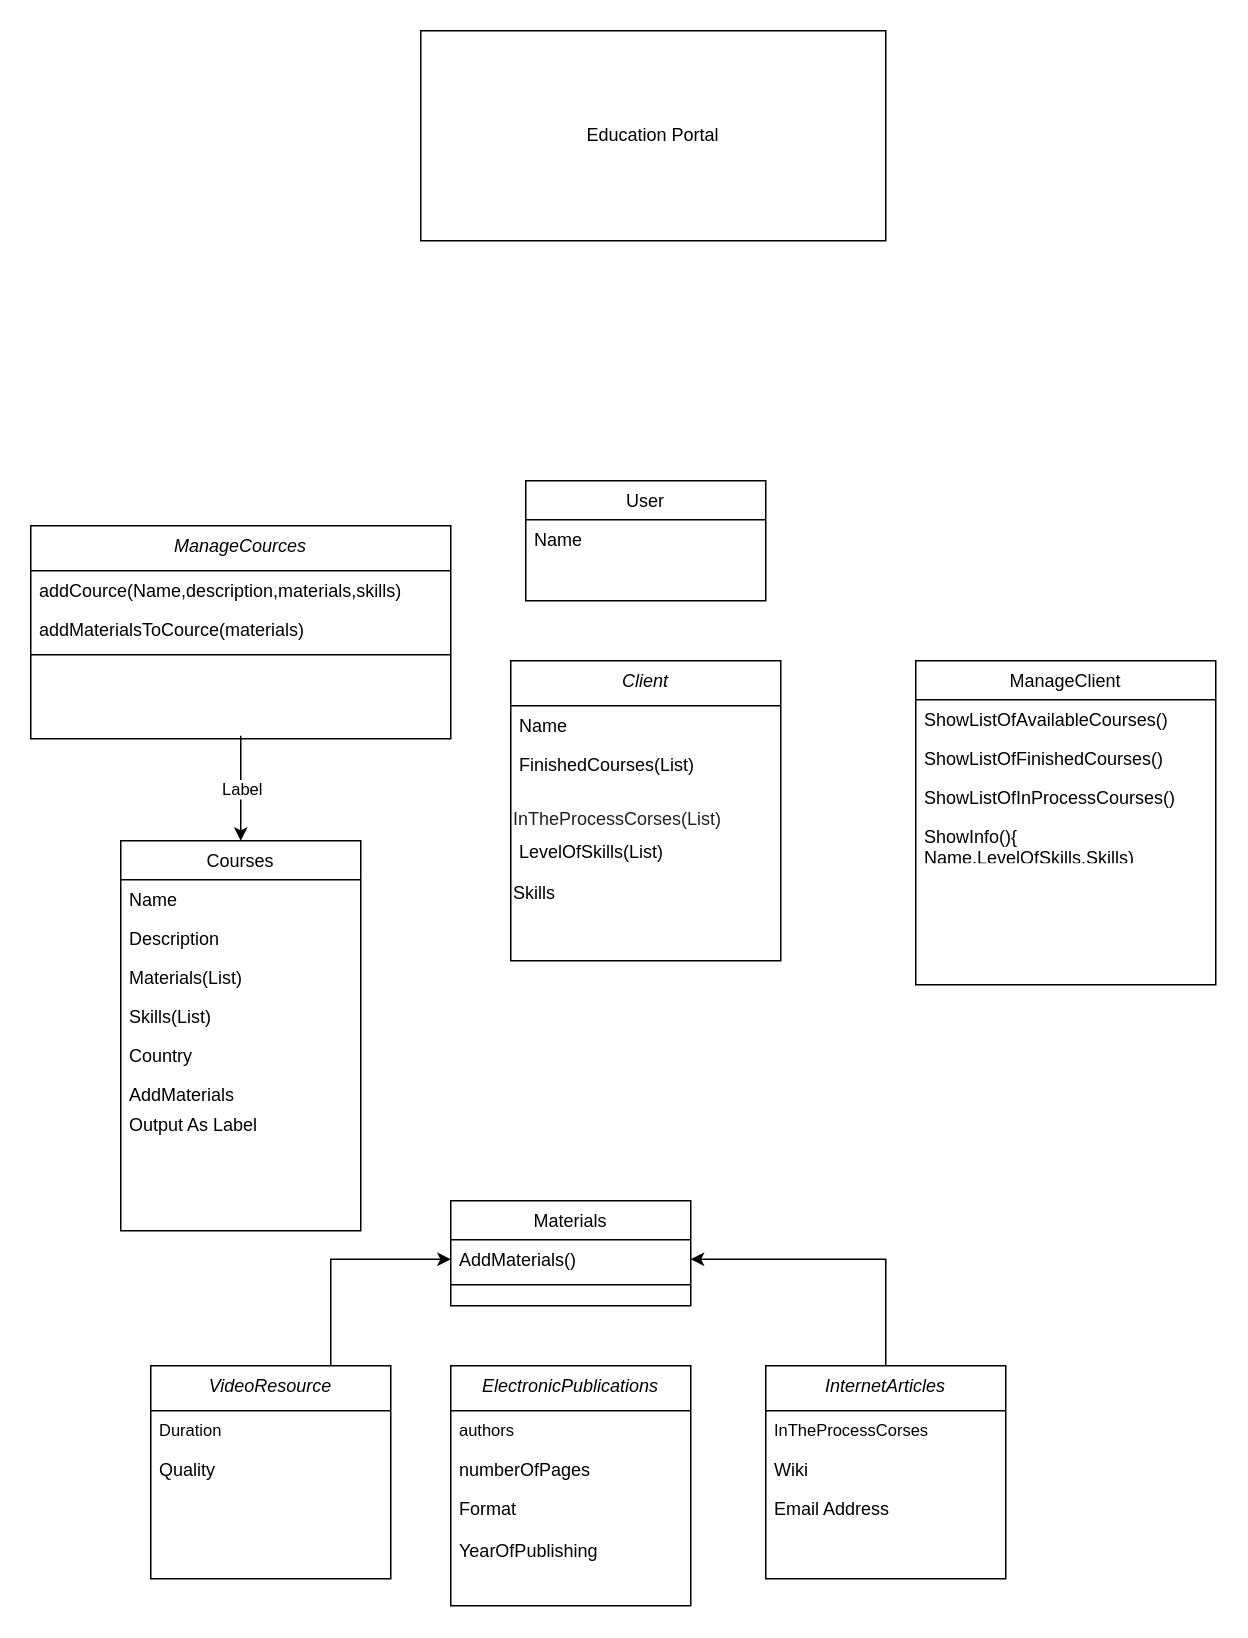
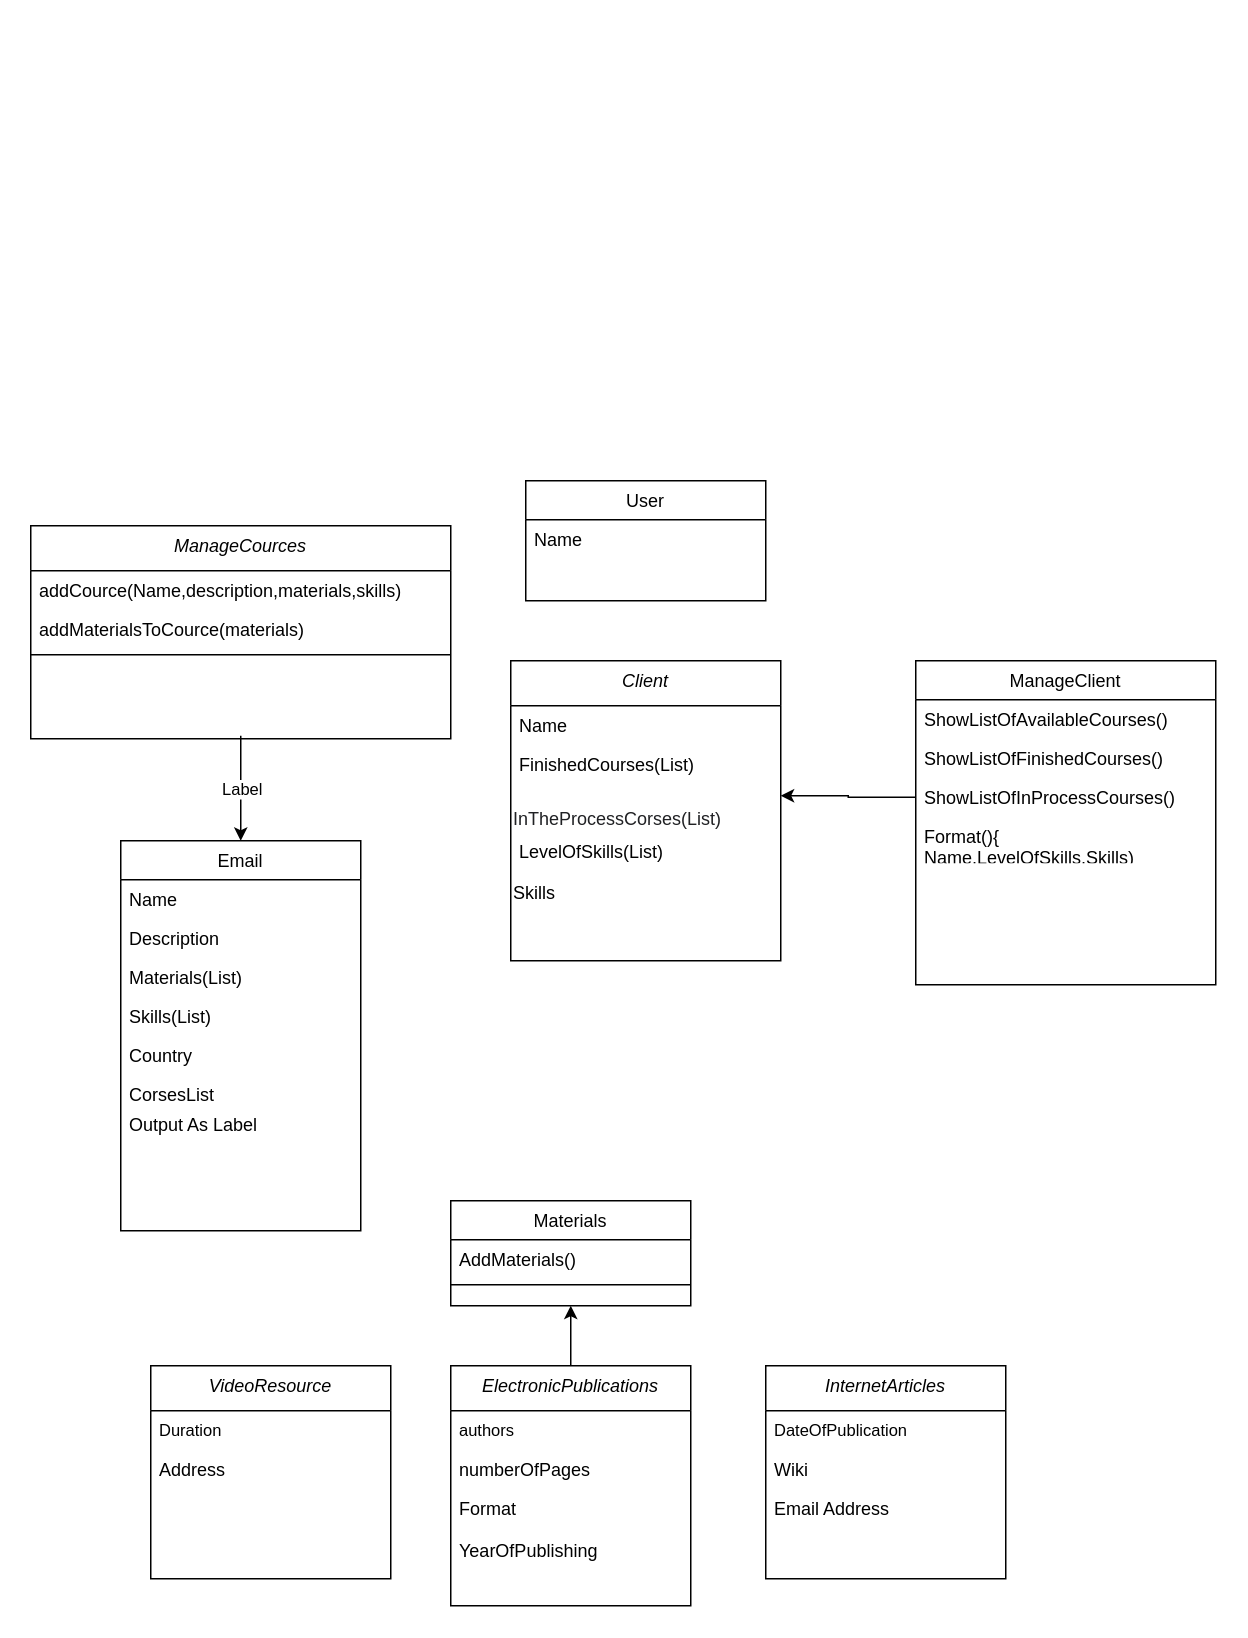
  <mxCell id="0" />
  <mxCell id="1" parent="0" />
  <mxCell id="2" value="Сlient" style="swimlane;fontStyle=2;align=center;verticalAlign=top;childLayout=stackLayout;horizontal=1;startSize=30;horizontalStack=0;resizeParent=1;resizeLast=0;collapsible=1;marginBottom=0;rounded=0;shadow=0;strokeWidth=1;" parent="1" vertex="1"><mxGeometry x="340" y="440" width="180" height="200" as="geometry"><mxRectangle x="230" y="140" width="160" height="26" as="alternateBounds" /></mxGeometry></mxCell>
  <mxCell id="3" value="Name" style="text;align=left;verticalAlign=top;spacingLeft=4;spacingRight=4;overflow=hidden;rotatable=0;points=[[0,0.5],[1,0.5]];portConstraint=eastwest;" parent="2" vertex="1"><mxGeometry y="30" width="180" height="26" as="geometry" /></mxCell>
  <mxCell id="4" value="FinishedCourses(List)" style="text;align=left;verticalAlign=top;spacingLeft=4;spacingRight=4;overflow=hidden;rotatable=0;points=[[0,0.5],[1,0.5]];portConstraint=eastwest;rounded=0;shadow=0;html=0;" parent="2" vertex="1"><mxGeometry y="56" width="180" height="26" as="geometry" /></mxCell>
  <mxCell id="5" value="&lt;font style=&quot;font-size: 12px;&quot;&gt;&lt;br style=&quot;font-size: 12px;&quot;&gt;&lt;/font&gt;&lt;span style=&quot;color: rgb(32, 33, 36); font-family: &amp;quot;google sans&amp;quot;, arial, sans-serif; font-size: 12px;&quot;&gt;&lt;font style=&quot;font-size: 12px;&quot;&gt;InTheProcessCorses(List)&lt;/font&gt;&lt;br style=&quot;font-size: 12px;&quot;&gt;&lt;/span&gt;" style="whiteSpace=wrap;html=1;fontSize=12;fillColor=none;strokeColor=none;align=left;" vertex="1" parent="2"><mxGeometry y="82" width="180" height="32" as="geometry" /></mxCell>
  <mxCell id="6" value="LevelOfSkills(List)" style="text;align=left;verticalAlign=top;spacingLeft=4;spacingRight=4;overflow=hidden;rotatable=0;points=[[0,0.5],[1,0.5]];portConstraint=eastwest;rounded=0;shadow=0;html=0;labelBorderColor=none;strokeWidth=1;" parent="2" vertex="1"><mxGeometry y="114" width="180" height="26" as="geometry" /></mxCell>
  <mxCell id="7" value="Skills" style="whiteSpace=wrap;html=1;fontSize=12;strokeWidth=1;fillColor=none;align=left;strokeColor=none;" vertex="1" parent="2"><mxGeometry y="140" width="180" height="30" as="geometry" /></mxCell>
  <mxCell id="8" value="User" style="swimlane;fontStyle=0;align=center;verticalAlign=top;childLayout=stackLayout;horizontal=1;startSize=26;horizontalStack=0;resizeParent=1;resizeLast=0;collapsible=1;marginBottom=0;rounded=0;shadow=0;strokeWidth=1;" parent="1" vertex="1"><mxGeometry x="350" y="320" width="160" height="80" as="geometry"><mxRectangle x="130" y="380" width="160" height="26" as="alternateBounds" /></mxGeometry></mxCell>
  <mxCell id="9" value="Name" style="text;align=left;verticalAlign=top;spacingLeft=4;spacingRight=4;overflow=hidden;rotatable=0;points=[[0,0.5],[1,0.5]];portConstraint=eastwest;" parent="8" vertex="1"><mxGeometry y="26" width="160" height="26" as="geometry" /></mxCell>
  <mxCell id="10" value="Materials" style="swimlane;fontStyle=0;align=center;verticalAlign=top;childLayout=stackLayout;horizontal=1;startSize=26;horizontalStack=0;resizeParent=1;resizeLast=0;collapsible=1;marginBottom=0;rounded=0;shadow=0;strokeWidth=1;" parent="1" vertex="1"><mxGeometry x="300" y="800" width="160" height="70" as="geometry"><mxRectangle x="340" y="380" width="170" height="26" as="alternateBounds" /></mxGeometry></mxCell>
  <mxCell id="11" value="AddMaterials()" style="text;align=left;verticalAlign=top;spacingLeft=4;spacingRight=4;overflow=hidden;rotatable=0;points=[[0,0.5],[1,0.5]];portConstraint=eastwest;" parent="10" vertex="1"><mxGeometry y="26" width="160" height="26" as="geometry" /></mxCell>
  <mxCell id="12" value="" style="line;html=1;strokeWidth=1;align=left;verticalAlign=middle;spacingTop=-1;spacingLeft=3;spacingRight=3;rotatable=0;labelPosition=right;points=[];portConstraint=eastwest;" parent="10" vertex="1"><mxGeometry y="52" width="160" height="8" as="geometry" /></mxCell>
  <mxCell id="13" value="ManageClient" style="swimlane;fontStyle=0;align=center;verticalAlign=top;childLayout=stackLayout;horizontal=1;startSize=26;horizontalStack=0;resizeParent=1;resizeLast=0;collapsible=1;marginBottom=0;rounded=0;shadow=0;strokeWidth=1;" parent="1" vertex="1"><mxGeometry x="610" y="440" width="200" height="216" as="geometry"><mxRectangle x="550" y="140" width="160" height="26" as="alternateBounds" /></mxGeometry></mxCell>
  <mxCell id="14" value="ShowListOfAvailableCourses()" style="text;align=left;verticalAlign=top;spacingLeft=4;spacingRight=4;overflow=hidden;rotatable=0;points=[[0,0.5],[1,0.5]];portConstraint=eastwest;" parent="13" vertex="1"><mxGeometry y="26" width="200" height="26" as="geometry" /></mxCell>
  <mxCell id="15" value="ShowListOfFinishedCourses()" style="text;align=left;verticalAlign=top;spacingLeft=4;spacingRight=4;overflow=hidden;rotatable=0;points=[[0,0.5],[1,0.5]];portConstraint=eastwest;rounded=0;shadow=0;html=0;" parent="13" vertex="1"><mxGeometry y="52" width="200" height="26" as="geometry" /></mxCell>
  <mxCell id="16" value="ShowListOfInProcessCourses()" style="text;align=left;verticalAlign=top;spacingLeft=4;spacingRight=4;overflow=hidden;rotatable=0;points=[[0,0.5],[1,0.5]];portConstraint=eastwest;rounded=0;shadow=0;html=0;" parent="13" vertex="1"><mxGeometry y="78" width="200" height="26" as="geometry" /></mxCell>
- <mxCell id="17" value="ShowInfo(){&#10;Name,LevelOfSkills,Skills)" style="text;align=left;verticalAlign=top;spacingLeft=4;spacingRight=4;overflow=hidden;rotatable=0;points=[[0,0.5],[1,0.5]];portConstraint=eastwest;rounded=0;shadow=0;html=0;" parent="13" vertex="1"><mxGeometry y="104" width="200" height="26" as="geometry" /></mxCell>
- <mxCell id="18" value="Education Portal" style="rounded=0;whiteSpace=wrap;html=1;fillColor=none;" vertex="1" parent="1"><mxGeometry x="280" y="20" width="310" height="140" as="geometry" /></mxCell>
- <mxCell id="19" style="edgeStyle=orthogonalEdgeStyle;rounded=0;orthogonalLoop=1;jettySize=auto;html=1;exitX=0.75;exitY=0;exitDx=0;exitDy=0;entryX=0;entryY=0.5;entryDx=0;entryDy=0;fontSize=12;" edge="1" parent="1" source="20" target="11"><mxGeometry relative="1" as="geometry" /></mxCell>
+ <mxCell id="17" value="Format(){&#10;Name,LevelOfSkills,Skills)" style="text;align=left;verticalAlign=top;spacingLeft=4;spacingRight=4;overflow=hidden;rotatable=0;points=[[0,0.5],[1,0.5]];portConstraint=eastwest;rounded=0;shadow=0;html=0;" parent="13" vertex="1"><mxGeometry y="104" width="200" height="26" as="geometry" /></mxCell>
  <mxCell id="20" value="VideoResource" style="swimlane;fontStyle=2;align=center;verticalAlign=top;childLayout=stackLayout;horizontal=1;startSize=30;horizontalStack=0;resizeParent=1;resizeLast=0;collapsible=1;marginBottom=0;rounded=0;shadow=0;strokeWidth=1;" vertex="1" parent="1"><mxGeometry x="100" y="910" width="160" height="142" as="geometry"><mxRectangle x="230" y="140" width="160" height="26" as="alternateBounds" /></mxGeometry></mxCell>
  <mxCell id="21" value="Duration" style="text;align=left;verticalAlign=top;spacingLeft=4;spacingRight=4;overflow=hidden;rotatable=0;points=[[0,0.5],[1,0.5]];portConstraint=eastwest;fontSize=11;" vertex="1" parent="20"><mxGeometry y="30" width="160" height="26" as="geometry" /></mxCell>
- <mxCell id="22" value="Quality" style="text;align=left;verticalAlign=top;spacingLeft=4;spacingRight=4;overflow=hidden;rotatable=0;points=[[0,0.5],[1,0.5]];portConstraint=eastwest;rounded=0;shadow=0;html=0;" vertex="1" parent="20"><mxGeometry y="56" width="160" height="26" as="geometry" /></mxCell>
+ <mxCell id="22" value="Address" style="text;align=left;verticalAlign=top;spacingLeft=4;spacingRight=4;overflow=hidden;rotatable=0;points=[[0,0.5],[1,0.5]];portConstraint=eastwest;rounded=0;shadow=0;html=0;" vertex="1" parent="20"><mxGeometry y="56" width="160" height="26" as="geometry" /></mxCell>
+ <mxCell id="23" style="edgeStyle=orthogonalEdgeStyle;rounded=0;orthogonalLoop=1;jettySize=auto;html=1;exitX=0.5;exitY=0;exitDx=0;exitDy=0;entryX=0.5;entryY=1;entryDx=0;entryDy=0;fontSize=12;" edge="1" parent="1" source="24" target="10"><mxGeometry relative="1" as="geometry" /></mxCell>
  <mxCell id="24" value="ElectronicPublications" style="swimlane;fontStyle=2;align=center;verticalAlign=top;childLayout=stackLayout;horizontal=1;startSize=30;horizontalStack=0;resizeParent=1;resizeLast=0;collapsible=1;marginBottom=0;rounded=0;shadow=0;strokeWidth=1;" vertex="1" parent="1"><mxGeometry x="300" y="910" width="160" height="160" as="geometry"><mxRectangle x="230" y="140" width="160" height="26" as="alternateBounds" /></mxGeometry></mxCell>
  <mxCell id="25" value="authors" style="text;align=left;verticalAlign=top;spacingLeft=4;spacingRight=4;overflow=hidden;rotatable=0;points=[[0,0.5],[1,0.5]];portConstraint=eastwest;fontSize=11;" vertex="1" parent="24"><mxGeometry y="30" width="160" height="26" as="geometry" /></mxCell>
  <mxCell id="26" value="numberOfPages" style="text;align=left;verticalAlign=top;spacingLeft=4;spacingRight=4;overflow=hidden;rotatable=0;points=[[0,0.5],[1,0.5]];portConstraint=eastwest;rounded=0;shadow=0;html=0;" vertex="1" parent="24"><mxGeometry y="56" width="160" height="26" as="geometry" /></mxCell>
  <mxCell id="27" value="Format" style="text;align=left;verticalAlign=top;spacingLeft=4;spacingRight=4;overflow=hidden;rotatable=0;points=[[0,0.5],[1,0.5]];portConstraint=eastwest;rounded=0;shadow=0;html=0;" vertex="1" parent="24"><mxGeometry y="82" width="160" height="28" as="geometry" /></mxCell>
  <mxCell id="28" value="YearOfPublishing" style="text;align=left;verticalAlign=top;spacingLeft=4;spacingRight=4;overflow=hidden;rotatable=0;points=[[0,0.5],[1,0.5]];portConstraint=eastwest;" vertex="1" parent="24"><mxGeometry y="110" width="160" height="20" as="geometry" /></mxCell>
- <mxCell id="29" style="edgeStyle=orthogonalEdgeStyle;rounded=0;orthogonalLoop=1;jettySize=auto;html=1;exitX=0.5;exitY=0;exitDx=0;exitDy=0;entryX=1;entryY=0.5;entryDx=0;entryDy=0;fontSize=12;" edge="1" parent="1" source="30" target="11"><mxGeometry relative="1" as="geometry" /></mxCell>
  <mxCell id="30" value="InternetАrticles" style="swimlane;fontStyle=2;align=center;verticalAlign=top;childLayout=stackLayout;horizontal=1;startSize=30;horizontalStack=0;resizeParent=1;resizeLast=0;collapsible=1;marginBottom=0;rounded=0;shadow=0;strokeWidth=1;" vertex="1" parent="1"><mxGeometry x="510" y="910" width="160" height="142" as="geometry"><mxRectangle x="230" y="140" width="160" height="26" as="alternateBounds" /></mxGeometry></mxCell>
- <mxCell id="31" value="InTheProcessCorses&#10;&#10;&#10;&#10;&#10;&#10;&#10;&#10;" style="text;align=left;verticalAlign=top;spacingLeft=4;spacingRight=4;overflow=hidden;rotatable=0;points=[[0,0.5],[1,0.5]];portConstraint=eastwest;fontSize=11;" vertex="1" parent="30"><mxGeometry y="30" width="160" height="26" as="geometry" /></mxCell>
+ <mxCell id="31" value="DateOfPublication&#10;&#10;&#10;&#10;&#10;&#10;&#10;&#10;" style="text;align=left;verticalAlign=top;spacingLeft=4;spacingRight=4;overflow=hidden;rotatable=0;points=[[0,0.5],[1,0.5]];portConstraint=eastwest;fontSize=11;" vertex="1" parent="30"><mxGeometry y="30" width="160" height="26" as="geometry" /></mxCell>
  <mxCell id="32" value="Wiki" style="text;align=left;verticalAlign=top;spacingLeft=4;spacingRight=4;overflow=hidden;rotatable=0;points=[[0,0.5],[1,0.5]];portConstraint=eastwest;rounded=0;shadow=0;html=0;" vertex="1" parent="30"><mxGeometry y="56" width="160" height="26" as="geometry" /></mxCell>
  <mxCell id="33" value="Email Address" style="text;align=left;verticalAlign=top;spacingLeft=4;spacingRight=4;overflow=hidden;rotatable=0;points=[[0,0.5],[1,0.5]];portConstraint=eastwest;rounded=0;shadow=0;html=0;" vertex="1" parent="30"><mxGeometry y="82" width="160" height="26" as="geometry" /></mxCell>
  <mxCell id="34" value="ManageCources" style="swimlane;fontStyle=2;align=center;verticalAlign=top;childLayout=stackLayout;horizontal=1;startSize=30;horizontalStack=0;resizeParent=1;resizeLast=0;collapsible=1;marginBottom=0;rounded=0;shadow=0;strokeWidth=1;" vertex="1" parent="1"><mxGeometry x="20" y="350" width="280" height="142" as="geometry"><mxRectangle x="230" y="140" width="160" height="26" as="alternateBounds" /></mxGeometry></mxCell>
  <mxCell id="35" value="addCource(Name,description,materials,skills)" style="text;align=left;verticalAlign=top;spacingLeft=4;spacingRight=4;overflow=hidden;rotatable=0;points=[[0,0.5],[1,0.5]];portConstraint=eastwest;" vertex="1" parent="34"><mxGeometry y="30" width="280" height="26" as="geometry" /></mxCell>
  <mxCell id="36" value="addMaterialsToCource(materials)" style="text;align=left;verticalAlign=top;spacingLeft=4;spacingRight=4;overflow=hidden;rotatable=0;points=[[0,0.5],[1,0.5]];portConstraint=eastwest;rounded=0;shadow=0;html=0;" vertex="1" parent="34"><mxGeometry y="56" width="280" height="26" as="geometry" /></mxCell>
  <mxCell id="37" value="" style="line;html=1;strokeWidth=1;align=left;verticalAlign=middle;spacingTop=-1;spacingLeft=3;spacingRight=3;rotatable=0;labelPosition=right;points=[];portConstraint=eastwest;" vertex="1" parent="34"><mxGeometry y="82" width="280" height="8" as="geometry" /></mxCell>
- <mxCell id="38" value="Courses" style="swimlane;fontStyle=0;align=center;verticalAlign=top;childLayout=stackLayout;horizontal=1;startSize=26;horizontalStack=0;resizeParent=1;resizeLast=0;collapsible=1;marginBottom=0;rounded=0;shadow=0;strokeWidth=1;" vertex="1" parent="1"><mxGeometry x="80" y="560" width="160" height="260" as="geometry"><mxRectangle x="550" y="140" width="160" height="26" as="alternateBounds" /></mxGeometry></mxCell>
+ <mxCell id="38" value="Email" style="swimlane;fontStyle=0;align=center;verticalAlign=top;childLayout=stackLayout;horizontal=1;startSize=26;horizontalStack=0;resizeParent=1;resizeLast=0;collapsible=1;marginBottom=0;rounded=0;shadow=0;strokeWidth=1;" vertex="1" parent="1"><mxGeometry x="80" y="560" width="160" height="260" as="geometry"><mxRectangle x="550" y="140" width="160" height="26" as="alternateBounds" /></mxGeometry></mxCell>
  <mxCell id="39" value="Name" style="text;align=left;verticalAlign=top;spacingLeft=4;spacingRight=4;overflow=hidden;rotatable=0;points=[[0,0.5],[1,0.5]];portConstraint=eastwest;" vertex="1" parent="38"><mxGeometry y="26" width="160" height="26" as="geometry" /></mxCell>
  <mxCell id="40" value="Description" style="text;align=left;verticalAlign=top;spacingLeft=4;spacingRight=4;overflow=hidden;rotatable=0;points=[[0,0.5],[1,0.5]];portConstraint=eastwest;rounded=0;shadow=0;html=0;" vertex="1" parent="38"><mxGeometry y="52" width="160" height="26" as="geometry" /></mxCell>
  <mxCell id="41" value="Materials(List)" style="text;align=left;verticalAlign=top;spacingLeft=4;spacingRight=4;overflow=hidden;rotatable=0;points=[[0,0.5],[1,0.5]];portConstraint=eastwest;rounded=0;shadow=0;html=0;" vertex="1" parent="38"><mxGeometry y="78" width="160" height="26" as="geometry" /></mxCell>
  <mxCell id="42" value="Skills(List)" style="text;align=left;verticalAlign=top;spacingLeft=4;spacingRight=4;overflow=hidden;rotatable=0;points=[[0,0.5],[1,0.5]];portConstraint=eastwest;rounded=0;shadow=0;html=0;" vertex="1" parent="38"><mxGeometry y="104" width="160" height="26" as="geometry" /></mxCell>
  <mxCell id="43" value="Country" style="text;align=left;verticalAlign=top;spacingLeft=4;spacingRight=4;overflow=hidden;rotatable=0;points=[[0,0.5],[1,0.5]];portConstraint=eastwest;rounded=0;shadow=0;html=0;" vertex="1" parent="38"><mxGeometry y="130" width="160" height="26" as="geometry" /></mxCell>
- <mxCell id="44" value="AddMaterials" style="text;align=left;verticalAlign=top;spacingLeft=4;spacingRight=4;overflow=hidden;rotatable=0;points=[[0,0.5],[1,0.5]];portConstraint=eastwest;" vertex="1" parent="38"><mxGeometry y="156" width="160" height="20" as="geometry" /></mxCell>
+ <mxCell id="44" value="CorsesList" style="text;align=left;verticalAlign=top;spacingLeft=4;spacingRight=4;overflow=hidden;rotatable=0;points=[[0,0.5],[1,0.5]];portConstraint=eastwest;" vertex="1" parent="38"><mxGeometry y="156" width="160" height="20" as="geometry" /></mxCell>
  <mxCell id="45" value="Output As Label" style="text;align=left;verticalAlign=top;spacingLeft=4;spacingRight=4;overflow=hidden;rotatable=0;points=[[0,0.5],[1,0.5]];portConstraint=eastwest;" vertex="1" parent="38"><mxGeometry y="176" width="160" as="geometry" /></mxCell>
  <mxCell id="46" value="" style="endArrow=classic;html=1;fontSize=12;entryX=0.5;entryY=0;entryDx=0;entryDy=0;" edge="1" parent="1" target="38"><mxGeometry relative="1" as="geometry"><mxPoint x="160" y="490" as="sourcePoint" /><mxPoint x="210" y="537.5" as="targetPoint" /></mxGeometry></mxCell>
  <mxCell id="47" value="Label" style="edgeLabel;resizable=0;html=1;align=center;verticalAlign=middle;" connectable="0" vertex="1" parent="46"><mxGeometry relative="1" as="geometry" /></mxCell>
+ <mxCell id="48" style="edgeStyle=orthogonalEdgeStyle;rounded=0;orthogonalLoop=1;jettySize=auto;html=1;exitX=0;exitY=0.5;exitDx=0;exitDy=0;entryX=1;entryY=0.25;entryDx=0;entryDy=0;fontSize=12;" edge="1" parent="1" source="16" target="5"><mxGeometry relative="1" as="geometry" /></mxCell>
